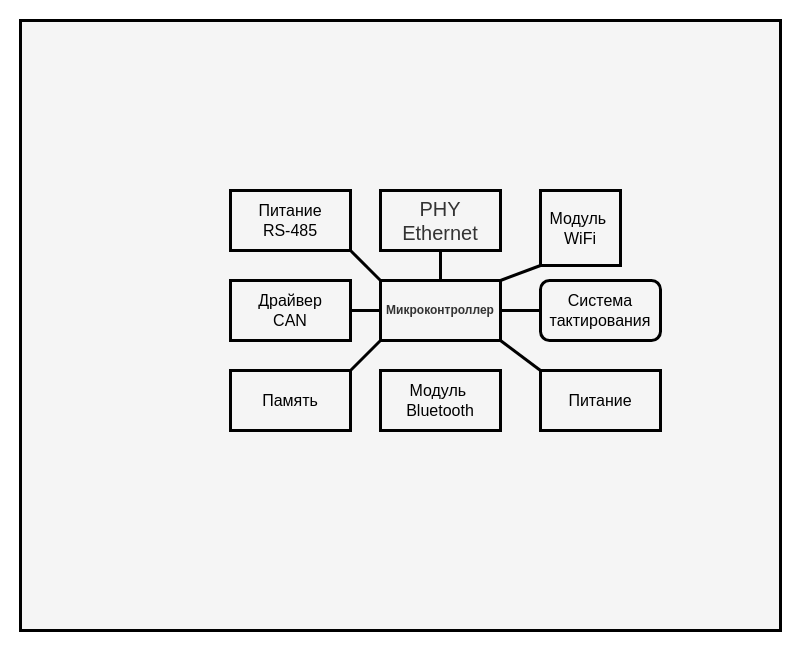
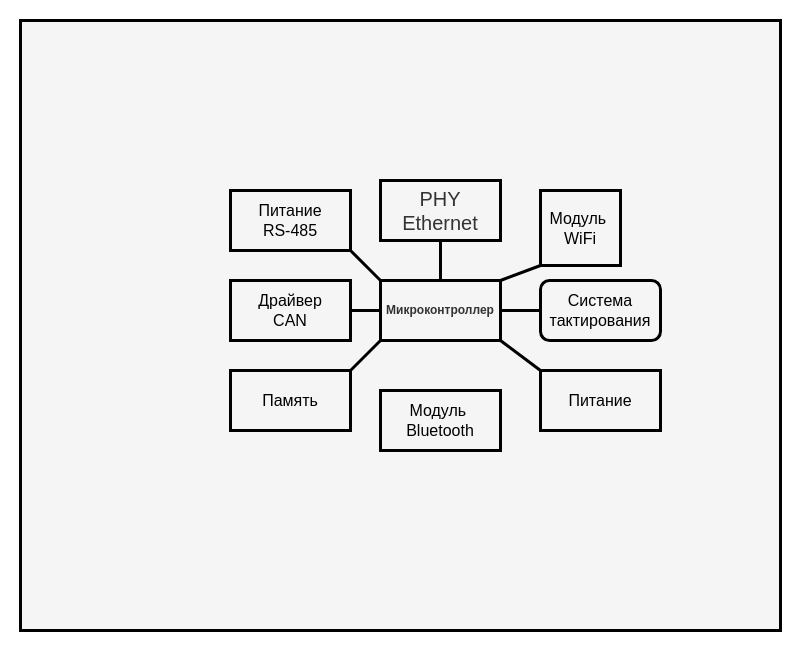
  <mxCell id="0" />
  <mxCell id="1" parent="0" />
  <mxCell id="2" value="" style="rounded=0;whiteSpace=wrap;html=1;fillColor=#f5f5f5;fontColor=#333333;strokeColor=#000000;strokeWidth=3;" parent="1" vertex="1"><mxGeometry y="20" width="760" height="610" as="geometry" x="20" /></mxCell>
  <mxCell id="3" value="" style="edgeStyle=none;shape=connector;rounded=1;html=1;labelBackgroundColor=default;strokeColor=#000000;strokeWidth=3;fontFamily=Helvetica;fontSize=20;fontColor=default;endArrow=none;endFill=0;" edge="1" parent="1" source="7" target="8"><mxGeometry relative="1" as="geometry" /></mxCell>
  <mxCell id="4" style="edgeStyle=none;shape=connector;rounded=1;html=1;exitX=0;exitY=0;exitDx=0;exitDy=0;entryX=1;entryY=1;entryDx=0;entryDy=0;labelBackgroundColor=default;strokeColor=#000000;strokeWidth=3;fontFamily=Helvetica;fontSize=20;fontColor=default;endArrow=none;endFill=0;" edge="1" parent="1" source="7" target="9"><mxGeometry relative="1" as="geometry" /></mxCell>
  <mxCell id="5" style="edgeStyle=none;shape=connector;rounded=1;html=1;exitX=1;exitY=1;exitDx=0;exitDy=0;entryX=0;entryY=0;entryDx=0;entryDy=0;labelBackgroundColor=default;strokeColor=#000000;strokeWidth=3;fontFamily=Helvetica;fontSize=20;fontColor=default;endArrow=none;endFill=0;" edge="1" parent="1" source="7" target="12"><mxGeometry relative="1" as="geometry" /></mxCell>
  <mxCell id="6" style="edgeStyle=none;shape=connector;rounded=1;html=1;exitX=1;exitY=0;exitDx=0;exitDy=0;entryX=0;entryY=1;entryDx=0;entryDy=0;labelBackgroundColor=default;strokeColor=#000000;strokeWidth=3;fontFamily=Helvetica;fontSize=20;fontColor=default;endArrow=none;endFill=0;" edge="1" parent="1" source="7" target="11"><mxGeometry relative="1" as="geometry" /></mxCell>
  <mxCell id="7" value="&lt;font size=&quot;1&quot; style=&quot;&quot;&gt;&lt;b style=&quot;font-size: 12px;&quot;&gt;Микроконтроллер&lt;/b&gt;&lt;/font&gt;" style="rounded=0;whiteSpace=wrap;html=1;fillColor=#f5f5f5;fontColor=#333333;strokeColor=#000000;strokeWidth=3;" parent="1" vertex="1"><mxGeometry x="380" y="280" width="120" height="60" as="geometry" /></mxCell>
- <mxCell id="8" value="&lt;font style=&quot;font-size: 20px;&quot;&gt;PHY &lt;br&gt;Ethernet&lt;/font&gt;" style="rounded=0;whiteSpace=wrap;html=1;fillColor=#f5f5f5;fontColor=#333333;strokeColor=#000000;strokeWidth=3;" parent="1" vertex="1"><mxGeometry x="380" y="190" width="120" height="60" as="geometry" /></mxCell>
+ <mxCell id="8" value="&lt;font style=&quot;font-size: 20px;&quot;&gt;PHY &lt;br&gt;Ethernet&lt;/font&gt;" style="rounded=0;whiteSpace=wrap;html=1;fillColor=#f5f5f5;fontColor=#333333;strokeColor=#000000;strokeWidth=3;" parent="1" vertex="1"><mxGeometry x="380" y="180" width="120" height="60" as="geometry" /></mxCell>
  <mxCell id="9" value="&lt;span style=&quot;color: rgb(0, 0, 0); font-size: 16px;&quot;&gt;Питание&lt;/span&gt;&lt;br style=&quot;color: rgb(0, 0, 0); font-size: 16px;&quot;&gt;&lt;span style=&quot;color: rgb(0, 0, 0); font-size: 16px;&quot;&gt;RS-485&lt;/span&gt;" style="rounded=0;whiteSpace=wrap;html=1;fillColor=#f5f5f5;fontColor=#333333;strokeColor=#000000;strokeWidth=3;" parent="1" vertex="1"><mxGeometry x="230" y="190" width="120" height="60" as="geometry" /></mxCell>
- <mxCell id="10" value="&lt;font color=&quot;#000000&quot;&gt;&lt;span style=&quot;font-size: 16px;&quot;&gt;Модуль&amp;nbsp;&lt;br&gt;Bluetooth&lt;br&gt;&lt;/span&gt;&lt;/font&gt;" style="rounded=0;whiteSpace=wrap;html=1;fillColor=#f5f5f5;fontColor=#333333;strokeColor=#000000;strokeWidth=3;" vertex="1" parent="1"><mxGeometry x="380" y="370" width="120" height="60" as="geometry" /></mxCell>
+ <mxCell id="10" value="&lt;font color=&quot;#000000&quot;&gt;&lt;span style=&quot;font-size: 16px;&quot;&gt;Модуль&amp;nbsp;&lt;br&gt;Bluetooth&lt;br&gt;&lt;/span&gt;&lt;/font&gt;" style="rounded=0;whiteSpace=wrap;html=1;fillColor=#f5f5f5;fontColor=#333333;strokeColor=#000000;strokeWidth=3;" vertex="1" parent="1"><mxGeometry x="380" y="390" width="120" height="60" as="geometry" /></mxCell>
  <mxCell id="11" value="&lt;font color=&quot;#000000&quot;&gt;&lt;span style=&quot;font-size: 16px;&quot;&gt;Модуль&amp;nbsp;&lt;br&gt;WiFi&lt;br&gt;&lt;/span&gt;&lt;/font&gt;" style="rounded=0;whiteSpace=wrap;html=1;fillColor=#f5f5f5;fontColor=#333333;strokeColor=#000000;strokeWidth=3;" vertex="1" parent="1"><mxGeometry x="540" y="190" width="80" height="75" as="geometry" /></mxCell>
  <mxCell id="12" value="&lt;font color=&quot;#000000&quot;&gt;&lt;span style=&quot;font-size: 16px;&quot;&gt;Питание&lt;br&gt;&lt;/span&gt;&lt;/font&gt;" style="rounded=0;whiteSpace=wrap;html=1;fillColor=#f5f5f5;fontColor=#333333;strokeColor=#000000;strokeWidth=3;" vertex="1" parent="1"><mxGeometry x="540" y="370" width="120" height="60" as="geometry" /></mxCell>
  <mxCell id="13" style="edgeStyle=none;shape=connector;rounded=1;html=1;exitX=1;exitY=0;exitDx=0;exitDy=0;entryX=0;entryY=1;entryDx=0;entryDy=0;labelBackgroundColor=default;strokeColor=#000000;strokeWidth=3;fontFamily=Helvetica;fontSize=15;fontColor=default;startArrow=none;startFill=0;endArrow=none;endFill=0;" edge="1" parent="1" source="14" target="7"><mxGeometry relative="1" as="geometry" /></mxCell>
  <mxCell id="14" value="&lt;font color=&quot;#000000&quot;&gt;&lt;span style=&quot;font-size: 16px;&quot;&gt;Память&lt;br&gt;&lt;/span&gt;&lt;/font&gt;" style="rounded=0;whiteSpace=wrap;html=1;fillColor=#f5f5f5;fontColor=#333333;strokeColor=#000000;strokeWidth=3;" vertex="1" parent="1"><mxGeometry x="230" y="370" width="120" height="60" as="geometry" /></mxCell>
  <mxCell id="15" value="" style="edgeStyle=none;shape=connector;rounded=1;html=1;labelBackgroundColor=default;strokeColor=#000000;strokeWidth=3;fontFamily=Helvetica;fontSize=15;fontColor=default;startArrow=none;startFill=0;endArrow=none;endFill=0;" edge="1" parent="1" source="16" target="7"><mxGeometry relative="1" as="geometry" /></mxCell>
  <mxCell id="16" value="&lt;font color=&quot;#000000&quot;&gt;&lt;span style=&quot;font-size: 16px;&quot;&gt;Система тактирования&lt;br&gt;&lt;/span&gt;&lt;/font&gt;" style="whiteSpace=wrap;html=1;fillColor=#f5f5f5;fontColor=#333333;strokeColor=#000000;strokeWidth=3;rounded=1;" vertex="1" parent="1"><mxGeometry x="540" y="280" width="120" height="60" as="geometry" /></mxCell>
  <mxCell id="17" value="" style="edgeStyle=none;shape=connector;rounded=1;html=1;labelBackgroundColor=default;strokeColor=#000000;strokeWidth=3;fontFamily=Helvetica;fontSize=15;fontColor=default;startArrow=none;startFill=0;endArrow=none;endFill=0;" edge="1" parent="1" source="18" target="7"><mxGeometry relative="1" as="geometry" /></mxCell>
  <mxCell id="18" value="&lt;font color=&quot;#000000&quot;&gt;&lt;span style=&quot;font-size: 16px;&quot;&gt;Драйвер&lt;br&gt;CAN&lt;br&gt;&lt;/span&gt;&lt;/font&gt;" style="rounded=0;whiteSpace=wrap;html=1;fillColor=#f5f5f5;fontColor=#333333;strokeColor=#000000;strokeWidth=3;" vertex="1" parent="1"><mxGeometry x="230" y="280" width="120" height="60" as="geometry" /></mxCell>
